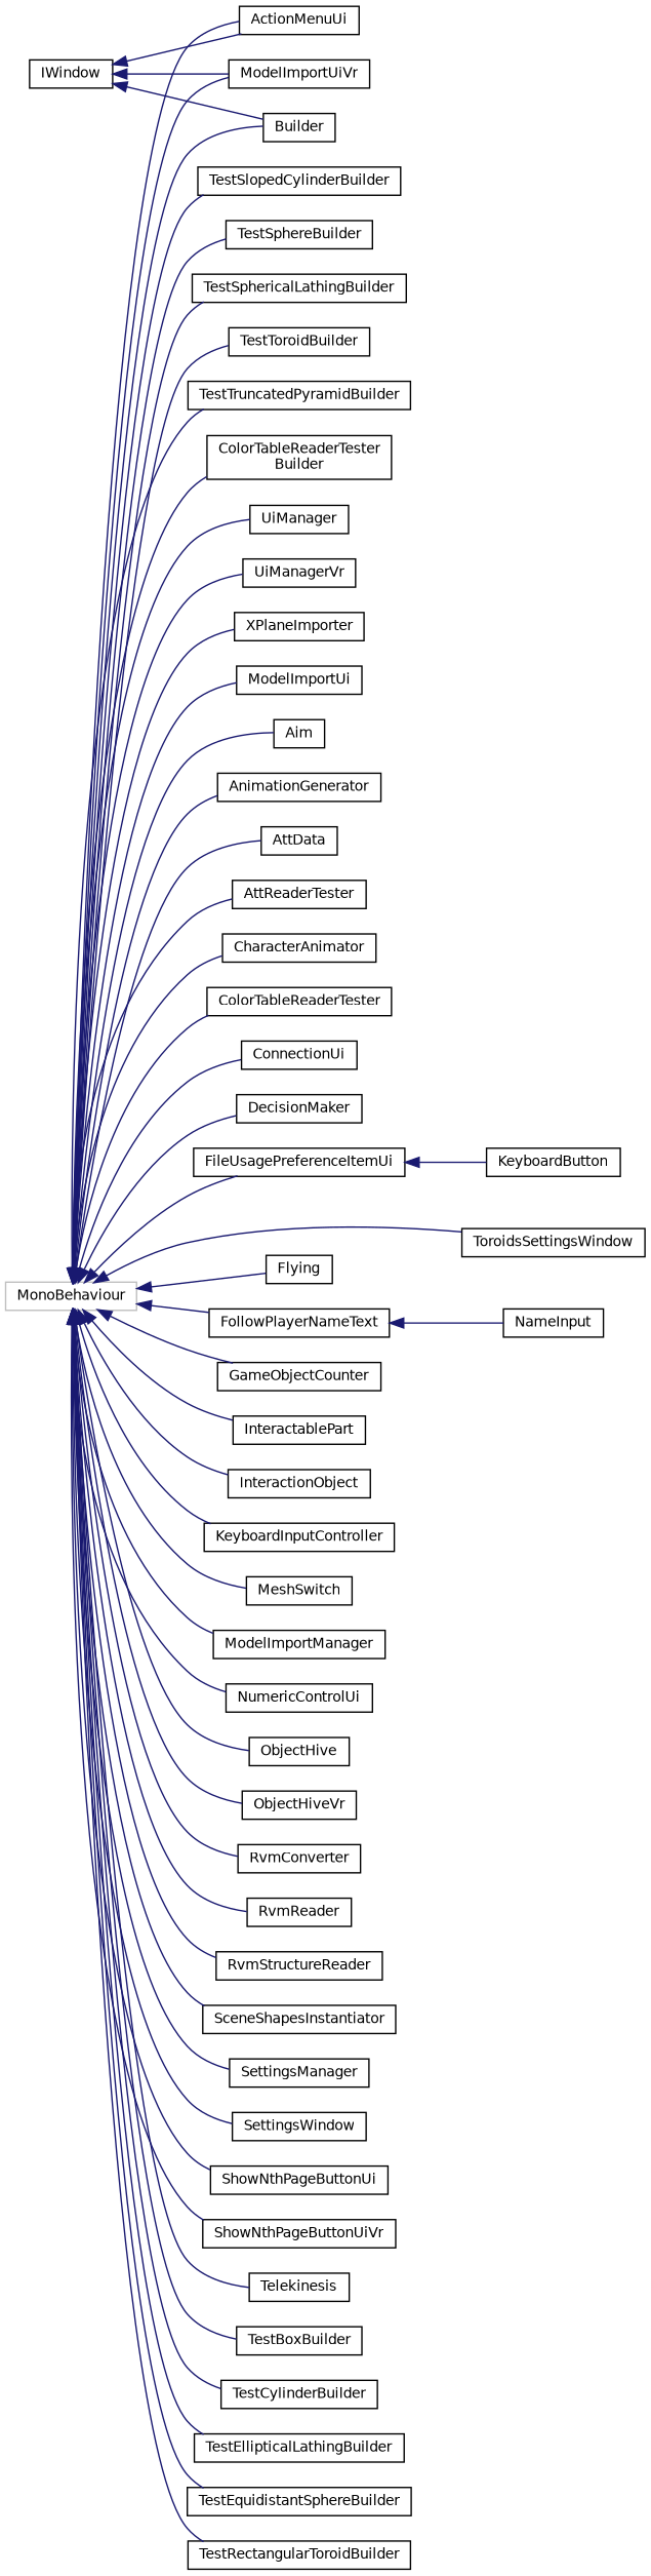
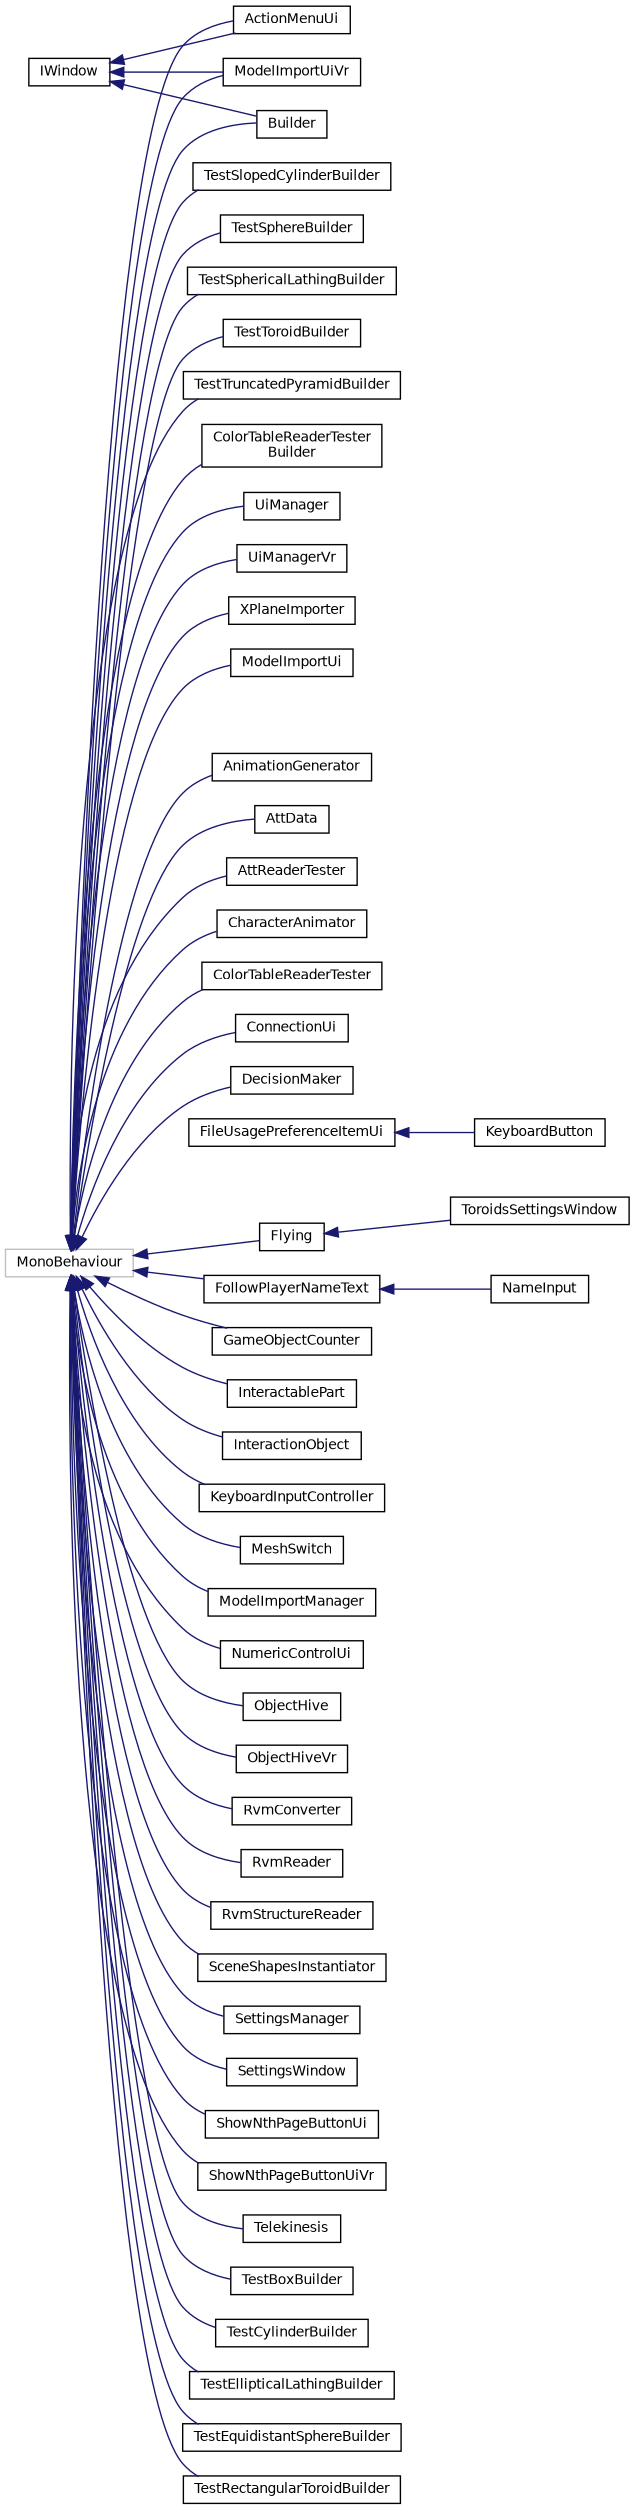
  digraph {
    rankdir=LR
    node [color=black fillcolor=white fontname=Helvetica fontsize=10 shape=record style=filled]
    edge [color=midnightblue dir=back fontname=Helvetica fontsize=10 labelfontname=Helvetica labelfontsize=10 style=solid]
    n1 [height=0.2 label=IWindow width=0.4]
    n2 [height=0.2 label=ActionMenuUi width=0.4]
    n3 [height=0.2 label=ModelImportUiVr width=0.4]
    n4 [height=0.2 label=Builder width=0.4]
    n5 [height=0.2 label=ModelImportUi width=0.4]
    n6 [color=grey75 height=0.2 label=MonoBehaviour width=0.4]
-   n7 [height=0.2 label=Aim width=0.4]
    n8 [height=0.2 label=AnimationGenerator width=0.4]
    n9 [height=0.2 label=AttData width=0.4]
    n10 [height=0.2 label=AttReaderTester width=0.4]
    n11 [height=0.2 label=CharacterAnimator width=0.4]
    n12 [height=0.2 label=ColorTableReaderTester width=0.4]
    n13 [height=0.2 label=ConnectionUi width=0.4]
    n14 [height=0.2 label=DecisionMaker width=0.4]
    n15 [height=0.2 label=FileUsagePreferenceItemUi width=0.4]
    n16 [height=0.2 label=Flying width=0.4]
    n17 [height=0.2 label=FollowPlayerNameText width=0.4]
    n18 [height=0.2 label=GameObjectCounter width=0.4]
    n19 [height=0.2 label=InteractablePart width=0.4]
    n20 [height=0.2 label=InteractionObject width=0.4]
    n21 [height=0.2 label=KeyboardInputController width=0.4]
    n22 [height=0.2 label=MeshSwitch width=0.4]
    n23 [height=0.2 label=ModelImportManager width=0.4]
    n24 [height=0.2 label=NumericControlUi width=0.4]
    n25 [height=0.2 label=ObjectHive width=0.4]
    n26 [height=0.2 label=ObjectHiveVr width=0.4]
    n27 [height=0.2 label=RvmConverter width=0.4]
    n28 [height=0.2 label=RvmReader width=0.4]
    n29 [height=0.2 label=RvmStructureReader width=0.4]
    n30 [height=0.2 label=SceneShapesInstantiator width=0.4]
    n31 [height=0.2 label=SettingsManager width=0.4]
    n32 [height=0.2 label=SettingsWindow width=0.4]
    n33 [height=0.2 label=ShowNthPageButtonUi width=0.4]
    n34 [height=0.2 label=ShowNthPageButtonUiVr width=0.4]
    n35 [height=0.2 label=Telekinesis width=0.4]
    n36 [height=0.2 label=TestBoxBuilder width=0.4]
    n37 [height=0.2 label=TestCylinderBuilder width=0.4]
    n38 [height=0.2 label=TestEllipticalLathingBuilder width=0.4]
    n39 [height=0.2 label=TestEquidistantSphereBuilder width=0.4]
    n40 [height=0.2 label=TestRectangularToroidBuilder width=0.4]
    n41 [height=0.2 label=TestSlopedCylinderBuilder width=0.4]
    n42 [height=0.2 label=TestSphereBuilder width=0.4]
    n43 [height=0.2 label=TestSphericalLathingBuilder width=0.4]
    n44 [height=0.2 label=TestToroidBuilder width=0.4]
    n45 [height=0.2 label=TestTruncatedPyramidBuilder width=0.4]
    n46 [height=0.2 label="ColorTableReaderTester\lBuilder" width=0.4]
    n47 [height=0.2 label=ToroidsSettingsWindow width=0.4]
    n48 [height=0.2 label=UiManager width=0.4]
    n49 [height=0.2 label=UiManagerVr width=0.4]
    n50 [height=0.2 label=XPlaneImporter width=0.4]
    n51 [height=0.2 label=KeyboardButton width=0.4]
    n52 [height=0.2 label=NameInput width=0.4]
    n1 -> n2
    n1 -> n3
    n1 -> n4
    n6 -> n2
    n6 -> n3
    n6 -> n4
    n6 -> n5
-   n6 -> n7
    n6 -> n8
    n6 -> n9
    n6 -> n10
    n6 -> n11
    n6 -> n12
    n6 -> n13
    n6 -> n14
-   n6 -> n15
    n6 -> n16
    n6 -> n17
    n6 -> n18
    n6 -> n19
    n6 -> n20
    n6 -> n21
    n6 -> n22
    n6 -> n23
    n6 -> n24
    n6 -> n25
    n6 -> n26
    n6 -> n27
    n6 -> n28
    n6 -> n29
    n6 -> n30
    n6 -> n31
    n6 -> n32
    n6 -> n33
    n6 -> n34
    n6 -> n35
    n6 -> n36
    n6 -> n37
    n6 -> n38
    n6 -> n39
    n6 -> n40
    n6 -> n41
    n6 -> n42
    n6 -> n43
    n6 -> n44
    n6 -> n45
    n6 -> n46
-   n6 -> n47
+   n16 -> n47
    n6 -> n48
    n6 -> n49
    n6 -> n50
    n15 -> n51
    n17 -> n52
  }
